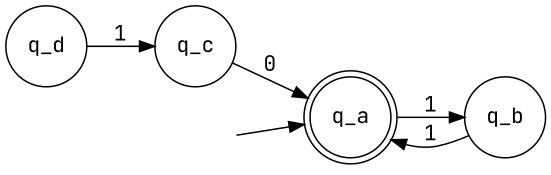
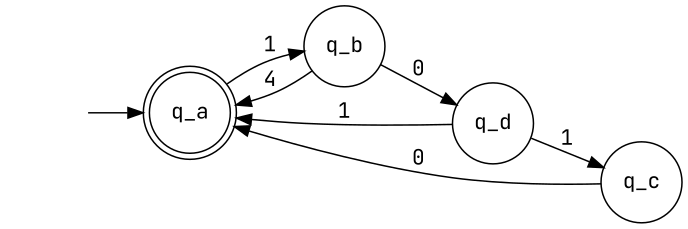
  digraph {
    fontname="JetBrains Mono"
    rankdir=LR
    node [fontname="JetBrains Mono" shape=circle]
    edge [fontname="JetBrains Mono" style=">=stealth',shorten >=1pt"]
    q_a [shape=doublecircle]
    q_b
    q_d
    q_c
    n5 [label=" " shape=plaintext]
    q_a -> q_b [label=1]
-   q_b -> q_a [label=1]
+   q_b -> q_a [label=4]
+   q_b -> q_d [label=0]
+   q_d -> q_a [label=1]
    q_d -> q_c [label=1]
    q_c -> q_a [label=0]
    n5 -> q_a
  }
